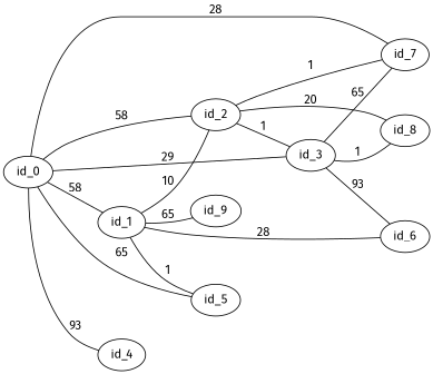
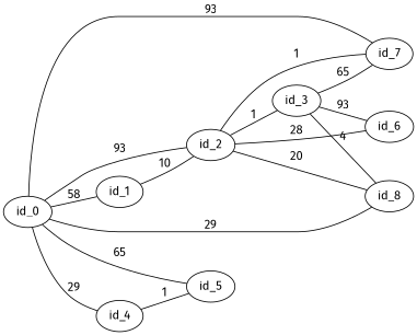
  graph {
    fontname="Fira Sans"
    rankdir=LR
    node [fontname="Fira Sans"]
    edge [fontname="Fira Sans"]
    id_0
    id_1
    id_2
    id_3
    id_4
    id_5
    id_7
-   id_9
    id_6
    id_8
    id_0 -- id_1 [label=58]
-   id_0 -- id_2 [label=58]
-   id_0 -- id_3 [label=29]
-   id_0 -- id_4 [label=93]
+   id_0 -- id_2 [label=93]
+   id_0 -- id_8 [label=29]
+   id_0 -- id_4 [label=29]
    id_0 -- id_5 [label=65]
-   id_0 -- id_7 [label=28]
+   id_0 -- id_7 [label=93]
    id_1 -- id_2 [label=10]
-   id_1 -- id_5 [label=1]
-   id_1 -- id_9 [label=65]
+   id_4 -- id_5 [label=1]
    id_2 -- id_3 [label=1]
    id_2 -- id_7 [label=1]
-   id_1 -- id_6 [label=28]
+   id_2 -- id_6 [label=28]
    id_2 -- id_8 [label=20]
    id_3 -- id_7 [label=65]
    id_3 -- id_6 [label=93]
-   id_3 -- id_8 [label=1]
+   id_3 -- id_8 [label=4]
  }
